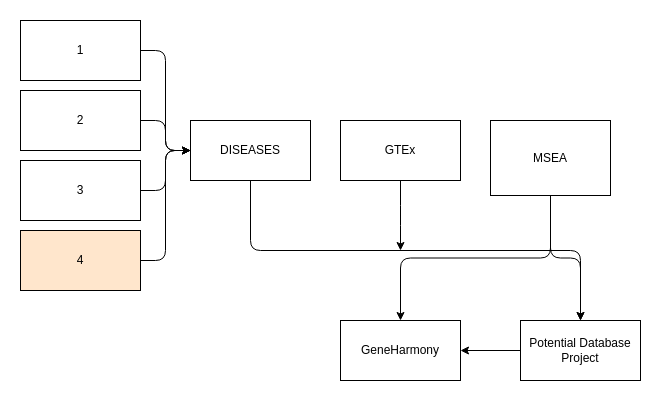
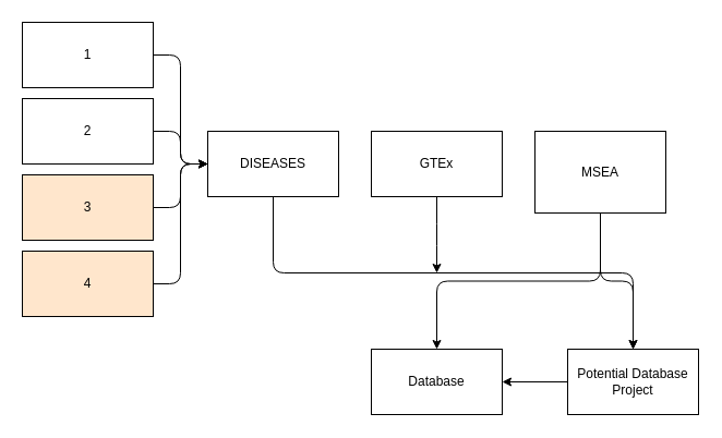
  <mxCell id="0" />
  <mxCell id="1" parent="0" />
  <mxCell id="2" style="edgeStyle=orthogonalEdgeStyle;orthogonalLoop=1;jettySize=auto;html=1;exitX=0.5;exitY=1;exitDx=0;exitDy=0;rounded=1;" edge="1" parent="1" source="3" target="19"><mxGeometry relative="1" as="geometry" /></mxCell>
  <mxCell id="3" value="DISEASES" style="rounded=0;whiteSpace=wrap;html=1;" vertex="1" parent="1"><mxGeometry x="190" y="120" width="120" height="60" as="geometry" /></mxCell>
  <mxCell id="4" style="edgeStyle=orthogonalEdgeStyle;orthogonalLoop=1;jettySize=auto;html=1;exitX=0.5;exitY=1;exitDx=0;exitDy=0;rounded=1;" edge="1" parent="1" source="5"><mxGeometry relative="1" as="geometry"><mxPoint x="400" y="250" as="targetPoint" /></mxGeometry></mxCell>
  <mxCell id="5" value="GTEx" style="rounded=0;whiteSpace=wrap;html=1;" vertex="1" parent="1"><mxGeometry x="340" y="120" width="120" height="60" as="geometry" /></mxCell>
  <mxCell id="6" style="edgeStyle=orthogonalEdgeStyle;orthogonalLoop=1;jettySize=auto;html=1;exitX=1;exitY=0.5;exitDx=0;exitDy=0;entryX=0;entryY=0.5;entryDx=0;entryDy=0;rounded=1;" edge="1" parent="1" source="7" target="3"><mxGeometry relative="1" as="geometry" /></mxCell>
  <mxCell id="7" value="1" style="rounded=0;whiteSpace=wrap;html=1;" vertex="1" parent="1"><mxGeometry x="20" y="20" width="120" height="60" as="geometry" /></mxCell>
  <mxCell id="8" style="edgeStyle=orthogonalEdgeStyle;orthogonalLoop=1;jettySize=auto;html=1;exitX=1;exitY=0.5;exitDx=0;exitDy=0;entryX=0;entryY=0.5;entryDx=0;entryDy=0;rounded=1;" edge="1" parent="1" source="9" target="3"><mxGeometry relative="1" as="geometry" /></mxCell>
  <mxCell id="9" value="2" style="rounded=0;whiteSpace=wrap;html=1;" vertex="1" parent="1"><mxGeometry x="20" y="90" width="120" height="60" as="geometry" /></mxCell>
  <mxCell id="10" style="edgeStyle=orthogonalEdgeStyle;orthogonalLoop=1;jettySize=auto;html=1;exitX=1;exitY=0.5;exitDx=0;exitDy=0;entryX=0;entryY=0.5;entryDx=0;entryDy=0;rounded=1;" edge="1" parent="1" source="11" target="3"><mxGeometry relative="1" as="geometry" /></mxCell>
- <mxCell id="11" value="3" style="rounded=0;whiteSpace=wrap;html=1;" vertex="1" parent="1"><mxGeometry x="20" y="160" width="120" height="60" as="geometry" /></mxCell>
+ <mxCell id="11" value="3" style="rounded=0;whiteSpace=wrap;html=1;fillColor=#ffe6cc;" vertex="1" parent="1"><mxGeometry x="20" y="160" width="120" height="60" as="geometry" /></mxCell>
  <mxCell id="12" style="edgeStyle=orthogonalEdgeStyle;orthogonalLoop=1;jettySize=auto;html=1;exitX=1;exitY=0.5;exitDx=0;exitDy=0;entryX=0;entryY=0.5;entryDx=0;entryDy=0;rounded=1;" edge="1" parent="1" source="13" target="3"><mxGeometry relative="1" as="geometry" /></mxCell>
  <mxCell id="13" value="4" style="rounded=0;whiteSpace=wrap;html=1;fillColor=#ffe6cc;" vertex="1" parent="1"><mxGeometry x="20" y="230" width="120" height="60" as="geometry" /></mxCell>
- <mxCell id="14" value="GeneHarmony" style="rounded=0;whiteSpace=wrap;html=1;" vertex="1" parent="1"><mxGeometry x="340" y="320" width="120" height="60" as="geometry" /></mxCell>
+ <mxCell id="14" value="Database" style="rounded=0;whiteSpace=wrap;html=1;" vertex="1" parent="1"><mxGeometry x="340" y="320" width="120" height="60" as="geometry" /></mxCell>
  <mxCell id="15" style="edgeStyle=orthogonalEdgeStyle;orthogonalLoop=1;jettySize=auto;html=1;exitX=0.5;exitY=1;exitDx=0;exitDy=0;entryX=0.5;entryY=0;entryDx=0;entryDy=0;rounded=1;" edge="1" parent="1" source="17" target="14"><mxGeometry relative="1" as="geometry" /></mxCell>
  <mxCell id="16" style="edgeStyle=orthogonalEdgeStyle;rounded=1;orthogonalLoop=1;jettySize=auto;html=1;exitX=0.5;exitY=1;exitDx=0;exitDy=0;entryX=0.5;entryY=0;entryDx=0;entryDy=0;" edge="1" parent="1" source="17" target="19"><mxGeometry relative="1" as="geometry" /></mxCell>
  <mxCell id="17" value="MSEA" style="rounded=0;whiteSpace=wrap;html=1;" vertex="1" parent="1"><mxGeometry x="490" y="120" width="120" height="75" as="geometry" /></mxCell>
  <mxCell id="18" style="edgeStyle=orthogonalEdgeStyle;rounded=1;orthogonalLoop=1;jettySize=auto;html=1;exitX=0;exitY=0.5;exitDx=0;exitDy=0;entryX=1;entryY=0.5;entryDx=0;entryDy=0;" edge="1" parent="1" source="19" target="14"><mxGeometry relative="1" as="geometry" /></mxCell>
  <mxCell id="19" value="Potential Database Project" style="rounded=0;whiteSpace=wrap;html=1;" vertex="1" parent="1"><mxGeometry x="520" y="320" width="120" height="60" as="geometry" /></mxCell>
